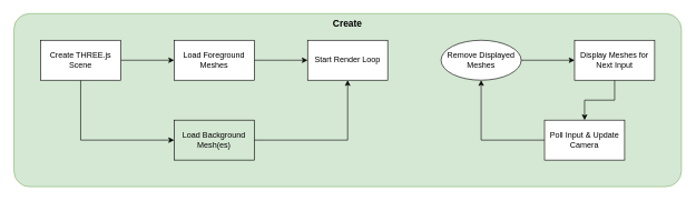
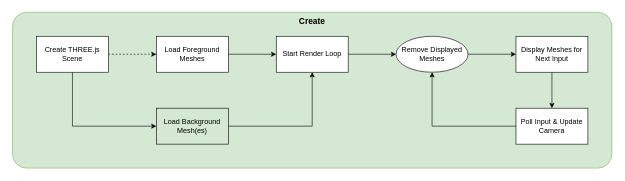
  <mxCell id="0" />
  <mxCell id="1" parent="0" />
  <mxCell id="2" value="" style="rounded=1;whiteSpace=wrap;html=1;arcSize=9;fillColor=#d5e8d4;strokeColor=#82b366;" parent="1" vertex="1"><mxGeometry x="20" width="1000" height="260" as="geometry" y="20" /></mxCell>
- <mxCell id="3" value="" style="edgeStyle=orthogonalEdgeStyle;rounded=0;orthogonalLoop=1;jettySize=auto;html=1;entryX=0;entryY=0.5;entryDx=0;entryDy=0;" parent="1" source="5" target="8" edge="1"><mxGeometry relative="1" as="geometry" /></mxCell>
+ <mxCell id="3" value="" style="edgeStyle=orthogonalEdgeStyle;rounded=0;orthogonalLoop=1;jettySize=auto;html=1;entryX=0;entryY=0.5;entryDx=0;entryDy=0;dashed=1;" parent="1" source="5" target="8" edge="1"><mxGeometry relative="1" as="geometry" /></mxCell>
  <mxCell id="4" value="" style="edgeStyle=orthogonalEdgeStyle;rounded=0;orthogonalLoop=1;jettySize=auto;html=1;entryX=0;entryY=0.5;entryDx=0;entryDy=0;exitX=0.5;exitY=1;exitDx=0;exitDy=0;" parent="1" source="5" target="10" edge="1"><mxGeometry relative="1" as="geometry" /></mxCell>
  <mxCell id="5" value="Create THREE.js Scene" style="rounded=0;whiteSpace=wrap;html=1;labelBackgroundColor=none;" parent="1" vertex="1"><mxGeometry x="60" y="60" width="120" height="60" as="geometry" /></mxCell>
  <mxCell id="6" value="&lt;b style=&quot;font-size: 14px;&quot;&gt;Create&lt;/b&gt;" style="text;html=1;strokeColor=none;fillColor=none;align=center;verticalAlign=middle;whiteSpace=wrap;rounded=0;labelBackgroundColor=none;fontSize=14;" parent="1" vertex="1"><mxGeometry x="460" width="120" height="30" as="geometry" y="20" /></mxCell>
  <mxCell id="7" value="" style="edgeStyle=orthogonalEdgeStyle;rounded=0;orthogonalLoop=1;jettySize=auto;html=1;entryX=0;entryY=0.5;entryDx=0;entryDy=0;" parent="1" source="8" target="12" edge="1"><mxGeometry relative="1" as="geometry" /></mxCell>
  <mxCell id="8" value="Load Foreground Meshes" style="rounded=0;whiteSpace=wrap;html=1;labelBackgroundColor=none;" parent="1" vertex="1"><mxGeometry x="260" y="60" width="120" height="60" as="geometry" /></mxCell>
  <mxCell id="9" style="edgeStyle=orthogonalEdgeStyle;rounded=0;orthogonalLoop=1;jettySize=auto;html=1;exitX=1;exitY=0.5;exitDx=0;exitDy=0;entryX=0.5;entryY=1;entryDx=0;entryDy=0;" parent="1" source="10" target="12" edge="1"><mxGeometry relative="1" as="geometry" /></mxCell>
  <mxCell id="10" value="Load Background Mesh(es)" style="rounded=0;whiteSpace=wrap;html=1;labelBackgroundColor=none;fillColor=#d5e8d4;" parent="1" vertex="1"><mxGeometry x="260" y="180" width="120" height="60" as="geometry" /></mxCell>
+ <mxCell id="11" value="" style="edgeStyle=orthogonalEdgeStyle;rounded=0;orthogonalLoop=1;jettySize=auto;html=1;" parent="1" source="12" target="14" edge="1"><mxGeometry relative="1" as="geometry" /></mxCell>
  <mxCell id="12" value="Start Render Loop" style="rounded=0;whiteSpace=wrap;html=1;labelBackgroundColor=none;" parent="1" vertex="1"><mxGeometry x="460" y="60" width="120" height="60" as="geometry" /></mxCell>
  <mxCell id="13" value="" style="edgeStyle=orthogonalEdgeStyle;rounded=0;orthogonalLoop=1;jettySize=auto;html=1;" parent="1" source="14" target="16" edge="1"><mxGeometry relative="1" as="geometry" /></mxCell>
  <mxCell id="14" value="Remove Displayed Meshes" style="ellipse;whiteSpace=wrap;html=1;labelBackgroundColor=none;" parent="1" vertex="1"><mxGeometry x="660" y="60" width="120" height="60" as="geometry" /></mxCell>
  <mxCell id="15" value="" style="edgeStyle=orthogonalEdgeStyle;rounded=0;orthogonalLoop=1;jettySize=auto;html=1;" parent="1" source="16" target="18" edge="1"><mxGeometry relative="1" as="geometry" /></mxCell>
  <mxCell id="16" value="Display Meshes for Next Input" style="rounded=0;whiteSpace=wrap;html=1;labelBackgroundColor=none;" parent="1" vertex="1"><mxGeometry x="860" y="60" width="120" height="60" as="geometry" /></mxCell>
  <mxCell id="17" style="edgeStyle=orthogonalEdgeStyle;rounded=0;orthogonalLoop=1;jettySize=auto;html=1;exitX=0;exitY=0.5;exitDx=0;exitDy=0;entryX=0.5;entryY=1;entryDx=0;entryDy=0;" parent="1" source="18" target="14" edge="1"><mxGeometry relative="1" as="geometry" /></mxCell>
- <mxCell id="18" value="Poll Input &amp;amp; Update Camera" style="rounded=0;whiteSpace=wrap;html=1;labelBackgroundColor=none;" parent="1" vertex="1"><mxGeometry x="815" y="180" width="120" height="60" as="geometry" /></mxCell>
+ <mxCell id="18" value="Poll Input &amp;amp; Update Camera" style="rounded=0;whiteSpace=wrap;html=1;labelBackgroundColor=none;" parent="1" vertex="1"><mxGeometry x="860" y="180" width="120" height="60" as="geometry" /></mxCell>
